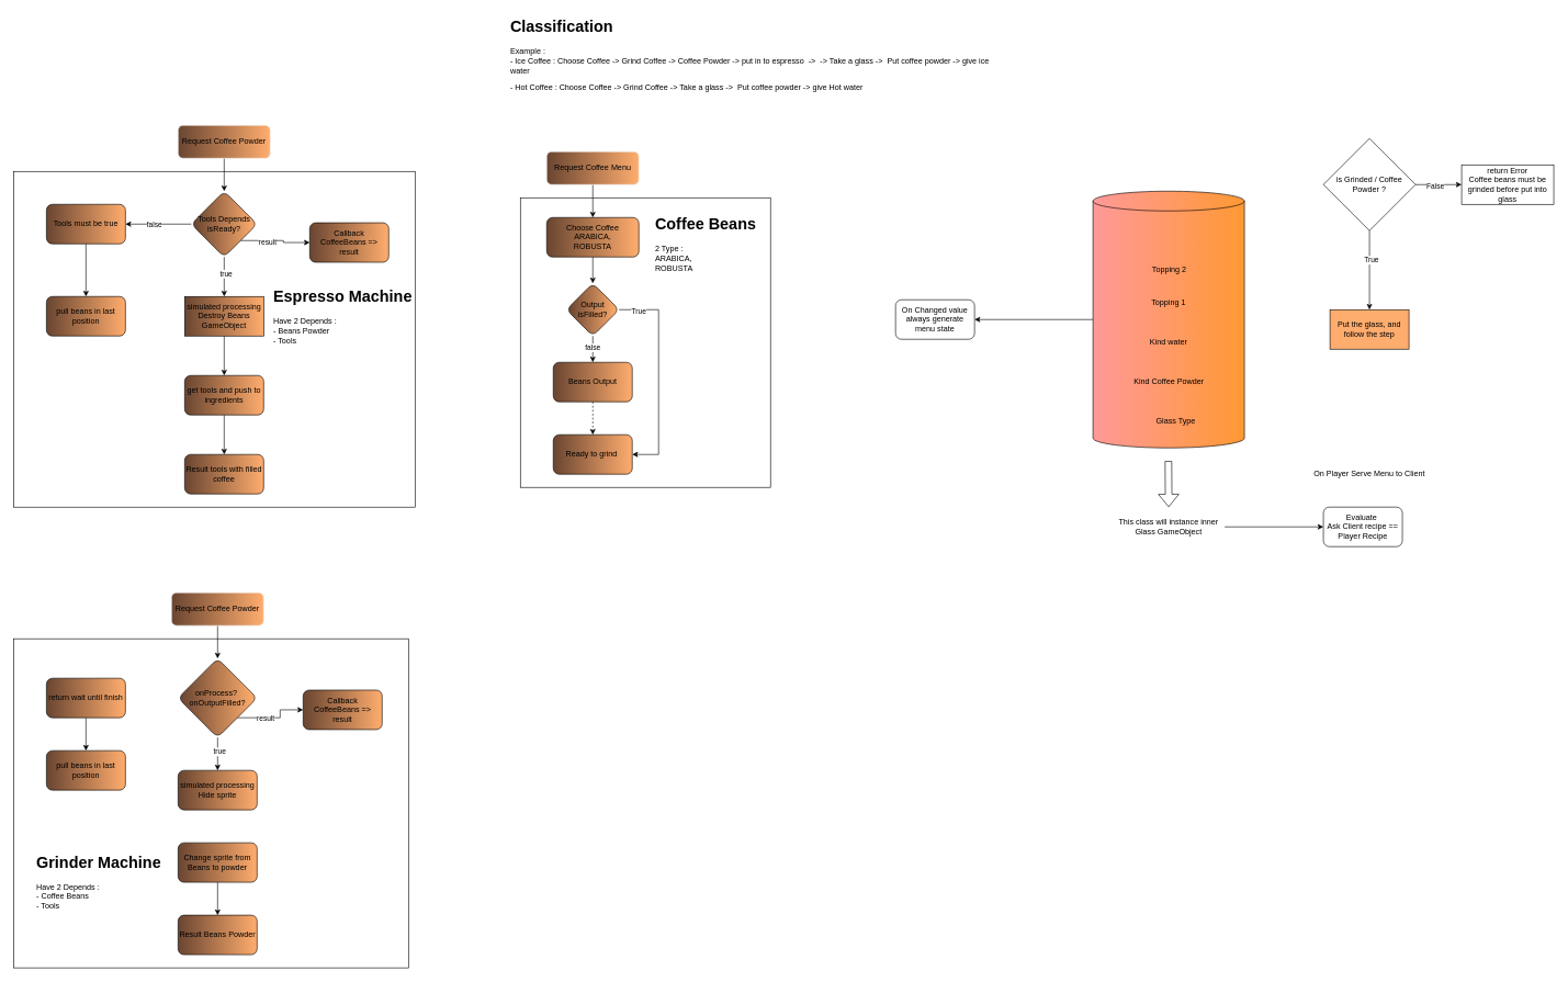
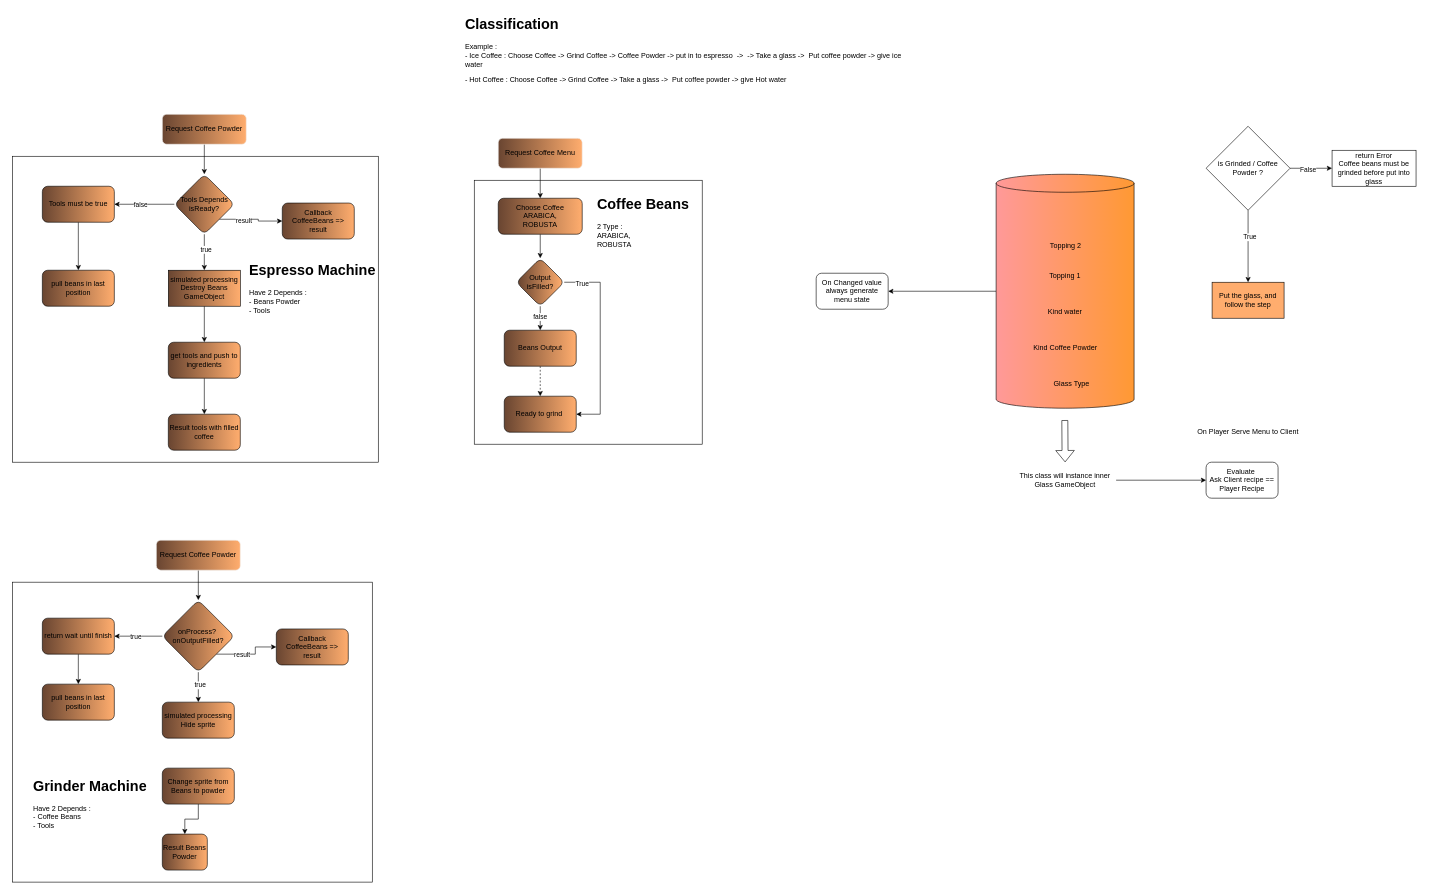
  <mxCell id="0" />
  <mxCell id="1" parent="0" />
  <mxCell id="2" value="" style="rounded=0;whiteSpace=wrap;html=1;gradientDirection=west;" vertex="1" parent="1"><mxGeometry x="790" y="300" width="380" height="440" as="geometry" /></mxCell>
  <mxCell id="3" value="&lt;h1&gt;Classification&lt;/h1&gt;&lt;p&gt;Example :&amp;nbsp;&lt;br&gt;- Ice Coffee : Choose Coffee -&amp;gt; Grind Coffee -&amp;gt; Coffee Powder -&amp;gt; put in to espresso&amp;nbsp; -&amp;gt;&amp;nbsp; -&amp;gt; Take a glass -&amp;gt;&amp;nbsp; Put coffee powder -&amp;gt; give ice water&lt;/p&gt;&lt;p&gt;- Hot Coffee : Choose Coffee -&amp;gt; Grind Coffee -&amp;gt; Take a glass -&amp;gt;&amp;nbsp; Put coffee powder -&amp;gt; give Hot water&lt;br&gt;&lt;/p&gt;" style="text;html=1;strokeColor=none;fillColor=none;spacing=5;spacingTop=-20;whiteSpace=wrap;overflow=hidden;rounded=0;" vertex="1" parent="1"><mxGeometry x="770" y="20" width="750" height="120" as="geometry" /></mxCell>
  <mxCell id="4" style="edgeStyle=orthogonalEdgeStyle;rounded=0;orthogonalLoop=1;jettySize=auto;html=1;exitX=0;exitY=0.5;exitDx=0;exitDy=0;exitPerimeter=0;entryX=1;entryY=0.5;entryDx=0;entryDy=0;" edge="1" parent="1" source="5" target="23"><mxGeometry relative="1" as="geometry" /></mxCell>
  <mxCell id="5" value="" style="shape=cylinder3;whiteSpace=wrap;html=1;boundedLbl=1;backgroundOutline=1;size=15;gradientDirection=west;gradientColor=#FF9999;fillColor=#FF9933;" vertex="1" parent="1"><mxGeometry x="1660" y="290" width="230" height="390" as="geometry" /></mxCell>
  <mxCell id="6" value="Kind Coffee Powder" style="text;html=1;strokeColor=none;fillColor=none;align=center;verticalAlign=middle;whiteSpace=wrap;rounded=0;" vertex="1" parent="1"><mxGeometry x="1712.5" y="570" width="125" height="20" as="geometry" /></mxCell>
  <mxCell id="7" value="Kind water" style="text;html=1;strokeColor=none;fillColor=none;align=center;verticalAlign=middle;whiteSpace=wrap;rounded=0;" vertex="1" parent="1"><mxGeometry x="1730" y="510" width="90" height="20" as="geometry" /></mxCell>
  <mxCell id="8" value="Glass Type" style="text;html=1;strokeColor=none;fillColor=none;align=center;verticalAlign=middle;whiteSpace=wrap;rounded=0;" vertex="1" parent="1"><mxGeometry x="1739" y="630" width="94" height="20" as="geometry" /></mxCell>
  <mxCell id="9" value="" style="edgeStyle=orthogonalEdgeStyle;rounded=0;orthogonalLoop=1;jettySize=auto;html=1;" edge="1" parent="1" source="13" target="14"><mxGeometry relative="1" as="geometry" /></mxCell>
  <mxCell id="10" value="False" style="edgeLabel;html=1;align=center;verticalAlign=middle;resizable=0;points=[];" vertex="1" connectable="0" parent="9"><mxGeometry x="-0.171" y="-1" relative="1" as="geometry"><mxPoint as="offset" /></mxGeometry></mxCell>
  <mxCell id="11" value="" style="edgeStyle=orthogonalEdgeStyle;rounded=0;orthogonalLoop=1;jettySize=auto;html=1;" edge="1" parent="1" source="13" target="15"><mxGeometry relative="1" as="geometry" /></mxCell>
  <mxCell id="12" value="True" style="edgeLabel;html=1;align=center;verticalAlign=middle;resizable=0;points=[];" vertex="1" connectable="0" parent="11"><mxGeometry x="-0.267" y="2" relative="1" as="geometry"><mxPoint as="offset" /></mxGeometry></mxCell>
  <mxCell id="13" value="&lt;span&gt;is Grinded / Coffee Powder ?&lt;/span&gt;" style="rhombus;whiteSpace=wrap;html=1;" vertex="1" parent="1"><mxGeometry x="2010" y="210" width="140" height="140" as="geometry" /></mxCell>
  <mxCell id="14" value="return Error&lt;br&gt;Coffee beans must be grinded before put into glass" style="whiteSpace=wrap;html=1;" vertex="1" parent="1"><mxGeometry x="2220" y="250" width="140" height="60" as="geometry" /></mxCell>
  <mxCell id="15" value="Put the glass, and follow the step" style="whiteSpace=wrap;html=1;fillColor=#ffad6e;" vertex="1" parent="1"><mxGeometry x="2020" y="470" width="120" height="60" as="geometry" /></mxCell>
  <mxCell id="16" value="" style="shape=flexArrow;endArrow=classic;html=1;" edge="1" parent="1"><mxGeometry width="50" height="50" relative="1" as="geometry"><mxPoint x="1774.5" y="700" as="sourcePoint" /><mxPoint x="1775" y="770" as="targetPoint" /></mxGeometry></mxCell>
  <mxCell id="17" style="edgeStyle=orthogonalEdgeStyle;rounded=0;orthogonalLoop=1;jettySize=auto;html=1;" edge="1" parent="1" source="18" target="21"><mxGeometry relative="1" as="geometry" /></mxCell>
  <mxCell id="18" value="This class will instance inner Glass GameObject" style="text;html=1;strokeColor=none;fillColor=none;align=center;verticalAlign=middle;whiteSpace=wrap;rounded=0;" vertex="1" parent="1"><mxGeometry x="1690" y="790" width="170" height="20" as="geometry" /></mxCell>
  <mxCell id="19" value="Topping 1" style="text;html=1;strokeColor=none;fillColor=none;align=center;verticalAlign=middle;whiteSpace=wrap;rounded=0;" vertex="1" parent="1"><mxGeometry x="1730" y="450" width="90" height="20" as="geometry" /></mxCell>
  <mxCell id="20" value="Topping 2" style="text;html=1;strokeColor=none;fillColor=none;align=center;verticalAlign=middle;whiteSpace=wrap;rounded=0;" vertex="1" parent="1"><mxGeometry x="1731" y="400" width="90" height="20" as="geometry" /></mxCell>
  <mxCell id="21" value="Evaluate&amp;nbsp;&lt;br&gt;Ask Client recipe == Player Recipe" style="rounded=1;whiteSpace=wrap;html=1;" vertex="1" parent="1"><mxGeometry x="2010" y="770" width="120" height="60" as="geometry" /></mxCell>
  <mxCell id="22" value="On Player Serve Menu to Client" style="text;html=1;strokeColor=none;fillColor=none;align=center;verticalAlign=middle;whiteSpace=wrap;rounded=0;" vertex="1" parent="1"><mxGeometry x="1985" y="710" width="190" height="20" as="geometry" /></mxCell>
  <mxCell id="23" value="" style="rounded=1;whiteSpace=wrap;html=1;" vertex="1" parent="1"><mxGeometry x="1360" y="455" width="120" height="60" as="geometry" /></mxCell>
  <mxCell id="24" value="On Changed value always generate menu state" style="text;html=1;strokeColor=none;fillColor=none;align=center;verticalAlign=middle;whiteSpace=wrap;rounded=0;" vertex="1" parent="1"><mxGeometry x="1360" y="475" width="120" height="20" as="geometry" /></mxCell>
  <mxCell id="25" value="" style="edgeStyle=orthogonalEdgeStyle;rounded=0;orthogonalLoop=1;jettySize=auto;html=1;" edge="1" parent="1" source="26" target="28"><mxGeometry relative="1" as="geometry" /></mxCell>
  <mxCell id="26" value="Request Coffee Menu" style="rounded=1;whiteSpace=wrap;html=1;strokeColor=#f0f0f0;gradientDirection=west;fillColor=#FFAD6E;gradientColor=#694531;" vertex="1" parent="1"><mxGeometry x="830" y="230" width="140" height="50" as="geometry" /></mxCell>
  <mxCell id="27" value="" style="edgeStyle=orthogonalEdgeStyle;rounded=0;orthogonalLoop=1;jettySize=auto;html=1;" edge="1" parent="1" source="28" target="36"><mxGeometry relative="1" as="geometry" /></mxCell>
  <mxCell id="28" value="Choose Coffee&lt;br&gt;ARABICA,&lt;br&gt;ROBUSTA" style="whiteSpace=wrap;html=1;rounded=1;fillColor=#FFAD6E;gradientColor=#694531;gradientDirection=west;" vertex="1" parent="1"><mxGeometry x="830" y="330" width="140" height="60" as="geometry" /></mxCell>
  <mxCell id="29" style="edgeStyle=orthogonalEdgeStyle;rounded=0;orthogonalLoop=1;jettySize=auto;html=1;entryX=0.5;entryY=0;entryDx=0;entryDy=0;dashed=1;" edge="1" parent="1" source="30" target="31"><mxGeometry relative="1" as="geometry" /></mxCell>
  <mxCell id="30" value="Beans Output" style="whiteSpace=wrap;html=1;rounded=1;fillColor=#FFAD6E;gradientColor=#694531;gradientDirection=west;" vertex="1" parent="1"><mxGeometry x="840" y="550" width="120" height="60" as="geometry" /></mxCell>
  <mxCell id="31" value="Ready to grind&amp;nbsp;" style="whiteSpace=wrap;html=1;rounded=1;fillColor=#FFAD6E;gradientColor=#694531;gradientDirection=west;" vertex="1" parent="1"><mxGeometry x="840" y="660" width="120" height="60" as="geometry" /></mxCell>
  <mxCell id="32" style="edgeStyle=orthogonalEdgeStyle;rounded=0;orthogonalLoop=1;jettySize=auto;html=1;entryX=0.5;entryY=0;entryDx=0;entryDy=0;" edge="1" parent="1" source="36" target="30"><mxGeometry relative="1" as="geometry" /></mxCell>
  <mxCell id="33" value="false" style="edgeLabel;html=1;align=center;verticalAlign=middle;resizable=0;points=[];" vertex="1" connectable="0" parent="32"><mxGeometry x="-0.158" y="-1" relative="1" as="geometry"><mxPoint as="offset" /></mxGeometry></mxCell>
  <mxCell id="34" style="edgeStyle=orthogonalEdgeStyle;rounded=0;orthogonalLoop=1;jettySize=auto;html=1;entryX=1;entryY=0.5;entryDx=0;entryDy=0;" edge="1" parent="1" source="36" target="31"><mxGeometry relative="1" as="geometry"><Array as="points"><mxPoint x="1000" y="470" /><mxPoint x="1000" y="690" /></Array></mxGeometry></mxCell>
  <mxCell id="35" value="True" style="edgeLabel;html=1;align=center;verticalAlign=middle;resizable=0;points=[];" vertex="1" connectable="0" parent="34"><mxGeometry x="-0.816" y="-2" relative="1" as="geometry"><mxPoint as="offset" /></mxGeometry></mxCell>
  <mxCell id="36" value="Output isFilled?" style="rhombus;whiteSpace=wrap;html=1;rounded=1;fillColor=#FFAD6E;gradientColor=#694531;gradientDirection=west;" vertex="1" parent="1"><mxGeometry x="860" y="430" width="80" height="80" as="geometry" /></mxCell>
  <mxCell id="37" value="&lt;h1&gt;Coffee Beans&lt;/h1&gt;&lt;p&gt;2 Type :&amp;nbsp;&lt;br&gt;ARABICA,&lt;br&gt;ROBUSTA&lt;/p&gt;" style="text;html=1;strokeColor=none;fillColor=none;spacing=5;spacingTop=-20;whiteSpace=wrap;overflow=hidden;rounded=0;" vertex="1" parent="1"><mxGeometry x="990" y="320" width="190" height="120" as="geometry" /></mxCell>
  <mxCell id="38" value="" style="rounded=0;whiteSpace=wrap;html=1;gradientDirection=west;" vertex="1" parent="1"><mxGeometry x="20" y="970" width="600" height="500" as="geometry" /></mxCell>
  <mxCell id="39" style="edgeStyle=orthogonalEdgeStyle;rounded=0;orthogonalLoop=1;jettySize=auto;html=1;entryX=0.5;entryY=0;entryDx=0;entryDy=0;" edge="1" parent="1" source="40" target="47"><mxGeometry relative="1" as="geometry" /></mxCell>
  <mxCell id="40" value="Request Coffee Powder" style="rounded=1;whiteSpace=wrap;html=1;strokeColor=#f0f0f0;gradientDirection=west;fillColor=#FFAD6E;gradientColor=#694531;" vertex="1" parent="1"><mxGeometry x="260" y="900" width="140" height="50" as="geometry" /></mxCell>
  <mxCell id="41" value="" style="edgeStyle=orthogonalEdgeStyle;rounded=0;orthogonalLoop=1;jettySize=auto;html=1;" edge="1" parent="1" source="47" target="49"><mxGeometry relative="1" as="geometry" /></mxCell>
  <mxCell id="42" value="true" style="edgeLabel;html=1;align=center;verticalAlign=middle;resizable=0;points=[];" vertex="1" connectable="0" parent="41"><mxGeometry x="-0.161" y="2" relative="1" as="geometry"><mxPoint as="offset" /></mxGeometry></mxCell>
  <mxCell id="43" style="edgeStyle=orthogonalEdgeStyle;rounded=0;orthogonalLoop=1;jettySize=auto;html=1;exitX=1;exitY=1;exitDx=0;exitDy=0;entryX=0;entryY=0.5;entryDx=0;entryDy=0;" edge="1" parent="1" source="47" target="50"><mxGeometry relative="1" as="geometry" /></mxCell>
  <mxCell id="44" value="result" style="edgeLabel;html=1;align=center;verticalAlign=middle;resizable=0;points=[];" vertex="1" connectable="0" parent="43"><mxGeometry x="-0.253" y="-1" relative="1" as="geometry"><mxPoint as="offset" /></mxGeometry></mxCell>
+ <mxCell id="45" value="" style="edgeStyle=orthogonalEdgeStyle;rounded=0;orthogonalLoop=1;jettySize=auto;html=1;" edge="1" parent="1" source="47" target="54"><mxGeometry relative="1" as="geometry" /></mxCell>
+ <mxCell id="46" value="true" style="edgeLabel;html=1;align=center;verticalAlign=middle;resizable=0;points=[];" vertex="1" connectable="0" parent="45"><mxGeometry x="0.133" relative="1" as="geometry"><mxPoint as="offset" /></mxGeometry></mxCell>
  <mxCell id="47" value="onProcess?&amp;nbsp;&lt;br&gt;onOutputFilled?" style="rhombus;whiteSpace=wrap;html=1;rounded=1;fillColor=#FFAD6E;gradientColor=#694531;gradientDirection=west;" vertex="1" parent="1"><mxGeometry x="270" y="1000" width="120" height="120" as="geometry" /></mxCell>
  <mxCell id="48" value="&lt;h1&gt;Grinder Machine&lt;/h1&gt;&lt;p&gt;Have 2 Depends :&lt;br&gt;- Coffee Beans&lt;br&gt;- Tools&lt;/p&gt;" style="text;html=1;strokeColor=none;fillColor=none;spacing=5;spacingTop=-20;whiteSpace=wrap;overflow=hidden;rounded=0;" vertex="1" parent="1"><mxGeometry x="50" y="1290" width="200" height="120" as="geometry" /></mxCell>
  <mxCell id="49" value="simulated processing&lt;br&gt;Hide sprite" style="whiteSpace=wrap;html=1;rounded=1;fillColor=#FFAD6E;gradientColor=#694531;gradientDirection=west;" vertex="1" parent="1"><mxGeometry x="270" y="1170" width="120" height="60" as="geometry" /></mxCell>
  <mxCell id="50" value="Callback CoffeeBeans =&amp;gt; result" style="whiteSpace=wrap;html=1;rounded=1;fillColor=#FFAD6E;gradientColor=#694531;gradientDirection=west;" vertex="1" parent="1"><mxGeometry x="460" y="1048" width="120" height="60" as="geometry" /></mxCell>
  <mxCell id="51" value="" style="edgeStyle=orthogonalEdgeStyle;rounded=0;orthogonalLoop=1;jettySize=auto;html=1;" edge="1" parent="1" source="52" target="75"><mxGeometry relative="1" as="geometry" /></mxCell>
  <mxCell id="52" value="Change sprite from Beans to powder" style="whiteSpace=wrap;html=1;rounded=1;fillColor=#FFAD6E;gradientColor=#694531;gradientDirection=west;" vertex="1" parent="1"><mxGeometry x="270" y="1280" width="120" height="60" as="geometry" /></mxCell>
  <mxCell id="53" style="edgeStyle=orthogonalEdgeStyle;rounded=0;orthogonalLoop=1;jettySize=auto;html=1;entryX=0.5;entryY=0;entryDx=0;entryDy=0;" edge="1" parent="1" source="54" target="55"><mxGeometry relative="1" as="geometry" /></mxCell>
  <mxCell id="54" value="return wait until finish" style="rounded=1;whiteSpace=wrap;html=1;fillColor=#FFAD6E;gradientColor=#694531;gradientDirection=west;" vertex="1" parent="1"><mxGeometry x="70" y="1030" width="120" height="60" as="geometry" /></mxCell>
  <mxCell id="55" value="pull beans in last position" style="rounded=1;whiteSpace=wrap;html=1;fillColor=#FFAD6E;gradientColor=#694531;gradientDirection=west;" vertex="1" parent="1"><mxGeometry x="70" y="1140" width="120" height="60" as="geometry" /></mxCell>
  <mxCell id="56" value="" style="rounded=0;whiteSpace=wrap;html=1;gradientDirection=west;" vertex="1" parent="1"><mxGeometry x="20" y="260" width="610" height="510" as="geometry" /></mxCell>
  <mxCell id="57" style="edgeStyle=orthogonalEdgeStyle;rounded=0;orthogonalLoop=1;jettySize=auto;html=1;entryX=0.5;entryY=0;entryDx=0;entryDy=0;" edge="1" parent="1" source="58" target="65"><mxGeometry relative="1" as="geometry" /></mxCell>
  <mxCell id="58" value="Request Coffee Powder" style="rounded=1;whiteSpace=wrap;html=1;strokeColor=#f0f0f0;gradientDirection=west;fillColor=#FFAD6E;gradientColor=#694531;" vertex="1" parent="1"><mxGeometry x="270" y="190" width="140" height="50" as="geometry" /></mxCell>
  <mxCell id="59" value="" style="edgeStyle=orthogonalEdgeStyle;rounded=0;orthogonalLoop=1;jettySize=auto;html=1;" edge="1" parent="1" source="65" target="68"><mxGeometry relative="1" as="geometry" /></mxCell>
  <mxCell id="60" value="true" style="edgeLabel;html=1;align=center;verticalAlign=middle;resizable=0;points=[];" vertex="1" connectable="0" parent="59"><mxGeometry x="-0.161" y="2" relative="1" as="geometry"><mxPoint as="offset" /></mxGeometry></mxCell>
  <mxCell id="61" style="edgeStyle=orthogonalEdgeStyle;rounded=0;orthogonalLoop=1;jettySize=auto;html=1;exitX=1;exitY=1;exitDx=0;exitDy=0;entryX=0;entryY=0.5;entryDx=0;entryDy=0;" edge="1" parent="1" source="65" target="69"><mxGeometry relative="1" as="geometry" /></mxCell>
  <mxCell id="62" value="result" style="edgeLabel;html=1;align=center;verticalAlign=middle;resizable=0;points=[];" vertex="1" connectable="0" parent="61"><mxGeometry x="-0.253" y="-1" relative="1" as="geometry"><mxPoint as="offset" /></mxGeometry></mxCell>
  <mxCell id="63" value="" style="edgeStyle=orthogonalEdgeStyle;rounded=0;orthogonalLoop=1;jettySize=auto;html=1;" edge="1" parent="1" source="65" target="73"><mxGeometry relative="1" as="geometry" /></mxCell>
  <mxCell id="64" value="false" style="edgeLabel;html=1;align=center;verticalAlign=middle;resizable=0;points=[];" vertex="1" connectable="0" parent="63"><mxGeometry x="0.133" relative="1" as="geometry"><mxPoint as="offset" /></mxGeometry></mxCell>
  <mxCell id="65" value="Tools Depends&lt;br&gt;isReady?" style="rhombus;whiteSpace=wrap;html=1;rounded=1;fillColor=#FFAD6E;gradientColor=#694531;gradientDirection=west;" vertex="1" parent="1"><mxGeometry x="290" y="290" width="100" height="100" as="geometry" /></mxCell>
  <mxCell id="66" value="&lt;h1&gt;Espresso Machine&lt;/h1&gt;&lt;p&gt;Have 2 Depends :&lt;br&gt;- Beans Powder&lt;br&gt;- Tools&lt;/p&gt;" style="text;html=1;strokeColor=none;fillColor=none;spacing=5;spacingTop=-20;whiteSpace=wrap;overflow=hidden;rounded=0;" vertex="1" parent="1"><mxGeometry x="410" y="430" width="220" height="120" as="geometry" /></mxCell>
  <mxCell id="67" value="" style="edgeStyle=orthogonalEdgeStyle;rounded=0;orthogonalLoop=1;jettySize=auto;html=1;" edge="1" parent="1" source="68" target="71"><mxGeometry relative="1" as="geometry" /></mxCell>
  <mxCell id="68" value="simulated processing&lt;br&gt;Destroy Beans GameObject" style="whiteSpace=wrap;html=1;fillColor=#FFAD6E;gradientColor=#694531;gradientDirection=west;rounded=0;" vertex="1" parent="1"><mxGeometry x="280" y="450" width="120" height="60" as="geometry" /></mxCell>
  <mxCell id="69" value="Callback CoffeeBeans =&amp;gt; result" style="whiteSpace=wrap;html=1;rounded=1;fillColor=#FFAD6E;gradientColor=#694531;gradientDirection=west;" vertex="1" parent="1"><mxGeometry x="470" y="338" width="120" height="60" as="geometry" /></mxCell>
  <mxCell id="70" value="" style="edgeStyle=orthogonalEdgeStyle;rounded=0;orthogonalLoop=1;jettySize=auto;html=1;" edge="1" parent="1" source="71" target="76"><mxGeometry relative="1" as="geometry" /></mxCell>
  <mxCell id="71" value="get tools and push to ingredients" style="whiteSpace=wrap;html=1;rounded=1;fillColor=#FFAD6E;gradientColor=#694531;gradientDirection=west;" vertex="1" parent="1"><mxGeometry x="280" y="570" width="120" height="60" as="geometry" /></mxCell>
  <mxCell id="72" style="edgeStyle=orthogonalEdgeStyle;rounded=0;orthogonalLoop=1;jettySize=auto;html=1;entryX=0.5;entryY=0;entryDx=0;entryDy=0;" edge="1" parent="1" source="73" target="74"><mxGeometry relative="1" as="geometry" /></mxCell>
  <mxCell id="73" value="Tools must be true" style="rounded=1;whiteSpace=wrap;html=1;fillColor=#FFAD6E;gradientColor=#694531;gradientDirection=west;" vertex="1" parent="1"><mxGeometry x="70" y="310" width="120" height="60" as="geometry" /></mxCell>
  <mxCell id="74" value="pull beans in last position" style="rounded=1;whiteSpace=wrap;html=1;fillColor=#FFAD6E;gradientColor=#694531;gradientDirection=west;" vertex="1" parent="1"><mxGeometry x="70" y="450" width="120" height="60" as="geometry" /></mxCell>
- <mxCell id="75" value="Result Beans Powder" style="whiteSpace=wrap;html=1;rounded=1;fillColor=#FFAD6E;gradientColor=#694531;gradientDirection=west;" vertex="1" parent="1"><mxGeometry x="270" y="1390" width="120" height="60" as="geometry" /></mxCell>
+ <mxCell id="75" value="Result Beans Powder" style="whiteSpace=wrap;html=1;rounded=1;fillColor=#FFAD6E;gradientColor=#694531;gradientDirection=west;" vertex="1" parent="1"><mxGeometry x="270" y="1390" width="75" height="60" as="geometry" /></mxCell>
  <mxCell id="76" value="Result tools with filled coffee" style="whiteSpace=wrap;html=1;rounded=1;fillColor=#FFAD6E;gradientColor=#694531;gradientDirection=west;" vertex="1" parent="1"><mxGeometry x="280" y="690" width="120" height="60" as="geometry" /></mxCell>
